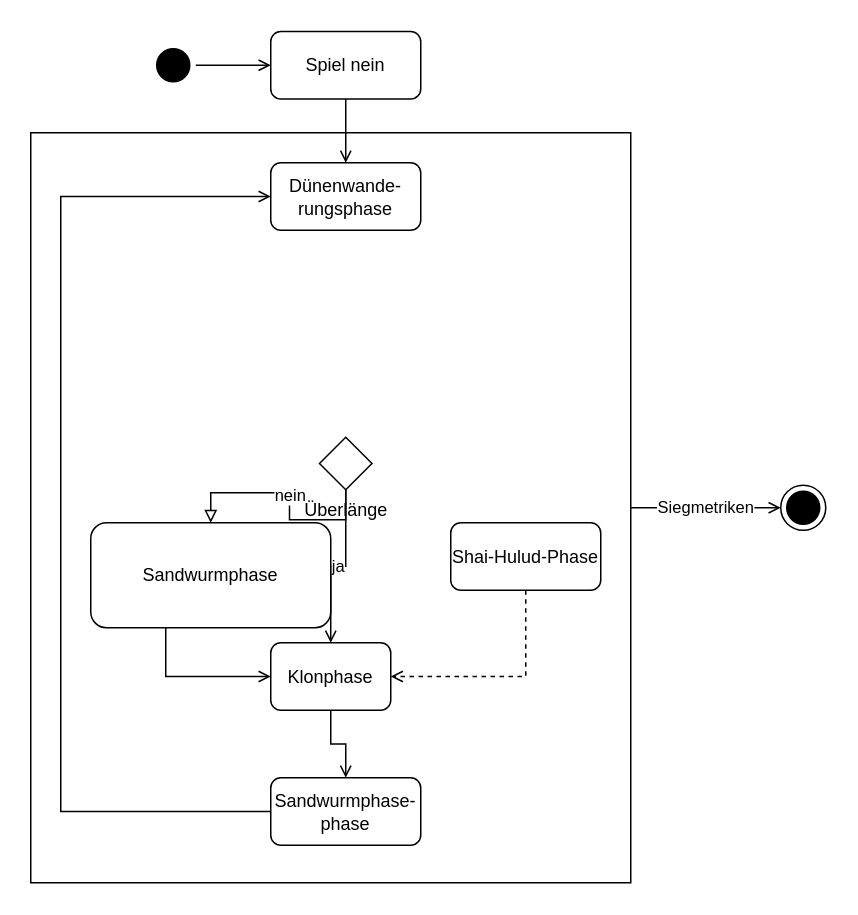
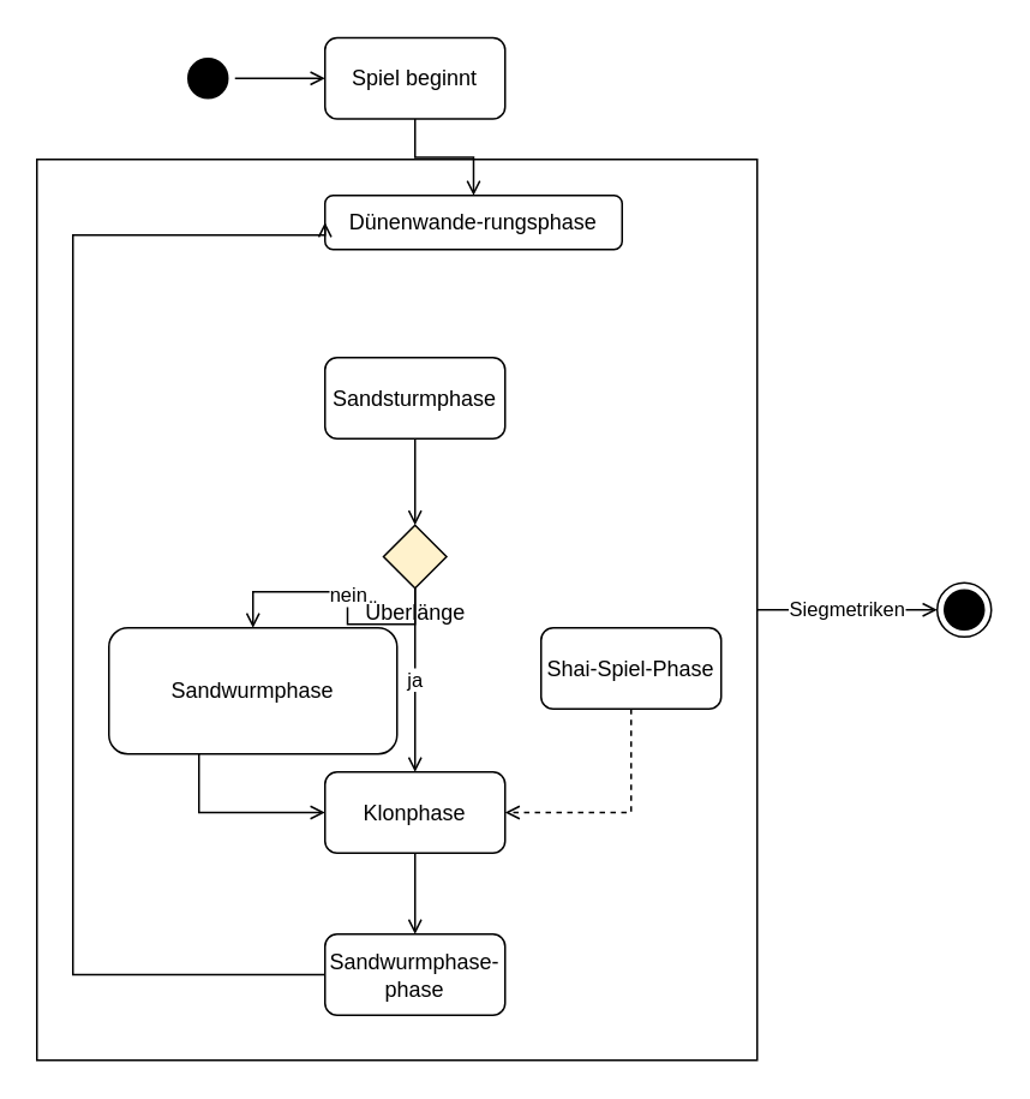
  <mxCell id="0" />
  <mxCell id="1" parent="0" />
  <mxCell id="2" value="Siegmetriken" style="edgeStyle=orthogonalEdgeStyle;rounded=0;orthogonalLoop=1;jettySize=auto;html=1;entryX=0;entryY=0.5;entryDx=0;entryDy=0;endArrow=open;endFill=0;endSize=6;strokeColor=default;" parent="1" source="3" edge="1"><mxGeometry relative="1" as="geometry"><mxPoint x="520" y="338" as="targetPoint" /></mxGeometry></mxCell>
  <mxCell id="3" value="" style="rounded=0;whiteSpace=wrap;html=1;strokeColor=default;" parent="1" vertex="1"><mxGeometry x="20" y="88" width="400" height="500" as="geometry" /></mxCell>
  <mxCell id="4" value="" style="ellipse;html=1;shape=startState;fillColor=#000000;strokeColor=default;" parent="1" vertex="1"><mxGeometry x="100" y="28" width="30" height="30" as="geometry" /></mxCell>
  <mxCell id="5" value="" style="edgeStyle=orthogonalEdgeStyle;html=1;verticalAlign=bottom;endArrow=open;endSize=6;strokeColor=default;rounded=0;endFill=0;" parent="1" source="4" target="7" edge="1"><mxGeometry relative="1" as="geometry"><mxPoint x="230" y="148.5" as="targetPoint" /></mxGeometry></mxCell>
  <mxCell id="6" style="edgeStyle=orthogonalEdgeStyle;rounded=0;orthogonalLoop=1;jettySize=auto;html=1;entryX=0.5;entryY=0;entryDx=0;entryDy=0;endArrow=open;endFill=0;endSize=6;strokeColor=default;" parent="1" source="7" target="11" edge="1"><mxGeometry relative="1" as="geometry" /></mxCell>
- <mxCell id="7" value="Spiel nein" style="rounded=1;whiteSpace=wrap;html=1;strokeColor=default;" parent="1" vertex="1"><mxGeometry x="180" y="20.5" width="100" height="45" as="geometry" /></mxCell>
- <mxCell id="8" value="nein" style="edgeStyle=orthogonalEdgeStyle;rounded=0;orthogonalLoop=1;jettySize=auto;html=1;entryX=0.5;entryY=0;entryDx=0;entryDy=0;endArrow=block;endFill=0;endSize=6;strokeColor=default;" parent="1" source="10" target="17" edge="1"><mxGeometry relative="1" as="geometry" /></mxCell>
+ <mxCell id="7" value="Spiel beginnt" style="rounded=1;whiteSpace=wrap;html=1;strokeColor=default;" parent="1" vertex="1"><mxGeometry x="180" y="20.5" width="100" height="45" as="geometry" /></mxCell>
+ <mxCell id="8" value="nein" style="edgeStyle=orthogonalEdgeStyle;rounded=0;orthogonalLoop=1;jettySize=auto;html=1;entryX=0.5;entryY=0;entryDx=0;entryDy=0;endArrow=open;endFill=0;endSize=6;strokeColor=default;" parent="1" source="10" target="17" edge="1"><mxGeometry relative="1" as="geometry" /></mxCell>
  <mxCell id="9" value="ja" style="edgeStyle=orthogonalEdgeStyle;rounded=0;orthogonalLoop=1;jettySize=auto;html=1;endArrow=open;endFill=0;endSize=6;strokeColor=default;" parent="1" source="10" target="19" edge="1"><mxGeometry relative="1" as="geometry" /></mxCell>
- <mxCell id="10" value="Überlänge" style="rhombus;whiteSpace=wrap;html=1;strokeColor=default;direction=south;verticalAlign=top;labelPosition=center;verticalLabelPosition=bottom;align=center;" parent="1" vertex="1"><mxGeometry x="212.5" y="291" width="35" height="35" as="geometry" /></mxCell>
- <mxCell id="11" value="Dünenwande-rungsphase" style="rounded=1;whiteSpace=wrap;html=1;strokeColor=default;" parent="1" vertex="1"><mxGeometry x="180" y="108" width="100" height="45" as="geometry" /></mxCell>
+ <mxCell id="10" value="Überlänge" style="rhombus;whiteSpace=wrap;html=1;strokeColor=default;direction=south;verticalAlign=top;labelPosition=center;verticalLabelPosition=bottom;align=center;fillColor=#fff2cc;" parent="1" vertex="1"><mxGeometry x="212.5" y="291" width="35" height="35" as="geometry" /></mxCell>
+ <mxCell id="11" value="Dünenwande-rungsphase" style="rounded=1;whiteSpace=wrap;html=1;strokeColor=default;" parent="1" vertex="1"><mxGeometry x="180" y="108" width="165" height="30" as="geometry" /></mxCell>
+ <mxCell id="12" style="edgeStyle=orthogonalEdgeStyle;rounded=0;orthogonalLoop=1;jettySize=auto;html=1;entryX=0;entryY=0.5;entryDx=0;entryDy=0;endArrow=open;endFill=0;endSize=6;strokeColor=default;" parent="1" source="13" target="10" edge="1"><mxGeometry relative="1" as="geometry" /></mxCell>
+ <mxCell id="13" value="Sandsturmphase" style="rounded=1;whiteSpace=wrap;html=1;strokeColor=default;" parent="1" vertex="1"><mxGeometry x="180" y="198" width="100" height="45" as="geometry" /></mxCell>
  <mxCell id="14" style="edgeStyle=orthogonalEdgeStyle;rounded=0;orthogonalLoop=1;jettySize=auto;html=1;entryX=1;entryY=0.5;entryDx=0;entryDy=0;endArrow=open;endFill=0;endSize=6;strokeColor=default;dashed=1;" parent="1" source="15" target="19" edge="1"><mxGeometry relative="1" as="geometry"><Array as="points"><mxPoint x="350" y="451" /></Array></mxGeometry></mxCell>
- <mxCell id="15" value="Shai-Hulud-Phase" style="rounded=1;whiteSpace=wrap;html=1;strokeColor=default;" parent="1" vertex="1"><mxGeometry x="300" y="348" width="100" height="45" as="geometry" /></mxCell>
+ <mxCell id="15" value="Shai-Spiel-Phase" style="rounded=1;whiteSpace=wrap;html=1;strokeColor=default;" parent="1" vertex="1"><mxGeometry x="300" y="348" width="100" height="45" as="geometry" /></mxCell>
  <mxCell id="16" style="edgeStyle=orthogonalEdgeStyle;rounded=0;orthogonalLoop=1;jettySize=auto;html=1;entryX=0;entryY=0.5;entryDx=0;entryDy=0;endArrow=open;endFill=0;endSize=6;strokeColor=default;" parent="1" source="17" target="19" edge="1"><mxGeometry relative="1" as="geometry"><Array as="points"><mxPoint x="110" y="451" /></Array></mxGeometry></mxCell>
  <mxCell id="17" value="Sandwurmphase" style="rounded=1;whiteSpace=wrap;html=1;strokeColor=default;" parent="1" vertex="1"><mxGeometry x="60" y="348" width="160" height="70" as="geometry" /></mxCell>
  <mxCell id="18" style="edgeStyle=orthogonalEdgeStyle;rounded=0;orthogonalLoop=1;jettySize=auto;html=1;entryX=0.5;entryY=0;entryDx=0;entryDy=0;endArrow=open;endFill=0;endSize=6;strokeColor=default;" parent="1" source="19" target="21" edge="1"><mxGeometry relative="1" as="geometry" /></mxCell>
- <mxCell id="19" value="Klonphase" style="rounded=1;whiteSpace=wrap;html=1;strokeColor=default;" parent="1" vertex="1"><mxGeometry x="180" y="428" width="80" height="45" as="geometry" /></mxCell>
+ <mxCell id="19" value="Klonphase" style="rounded=1;whiteSpace=wrap;html=1;strokeColor=default;" parent="1" vertex="1"><mxGeometry x="180" y="428" width="100" height="45" as="geometry" /></mxCell>
  <mxCell id="20" style="edgeStyle=orthogonalEdgeStyle;rounded=0;orthogonalLoop=1;jettySize=auto;html=1;entryX=0;entryY=0.5;entryDx=0;entryDy=0;endArrow=open;endFill=0;endSize=6;strokeColor=default;" parent="1" source="21" target="11" edge="1"><mxGeometry relative="1" as="geometry"><Array as="points"><mxPoint x="40" y="540.5" /><mxPoint x="40" y="130" /></Array></mxGeometry></mxCell>
  <mxCell id="21" value="Sandwurmphase-phase" style="rounded=1;whiteSpace=wrap;html=1;strokeColor=default;" parent="1" vertex="1"><mxGeometry x="180" y="518" width="100" height="45" as="geometry" /></mxCell>
  <mxCell id="22" value="" style="ellipse;html=1;shape=endState;fillColor=#000000;strokeColor=default;" parent="1" vertex="1"><mxGeometry x="520" y="323" width="30" height="30" as="geometry" /></mxCell>
